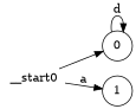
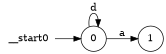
  digraph {
    rankdir=LR
    node [shape=circle]
    edge [contract=NONE group=-1 modality=MUST]
    n1 [label=0]
    n2 [label=1]
    __start0 [height=0 shape=none width=0]
    n1 -> n1 [label=d]
-   __start0 -> n2 [label=a]
+   n1 -> n2 [label=a]
    __start0 -> n1 [contract="" group="" modality=""]
  }
